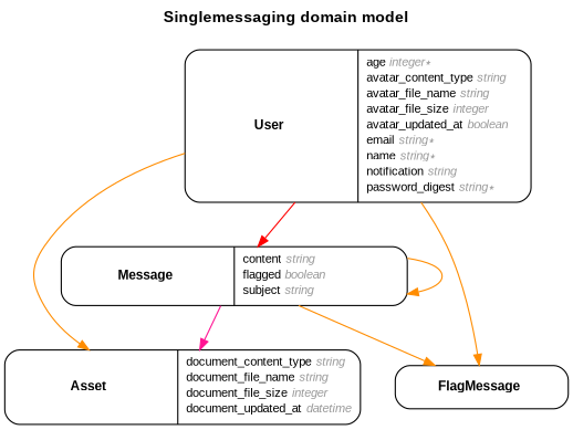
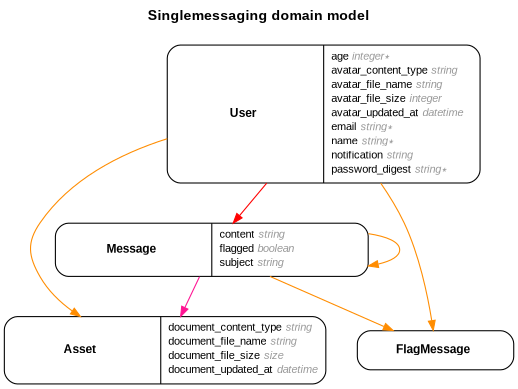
  digraph {
    concentrate=true
    fontname="Arial Bold"
    fontsize=13
    label="Singlemessaging domain model\n\n"
    labelloc=t
    nodesep=0.4
    rankdir=TB
    ranksep=0.5
    node [fontname=Arial fontsize=10 margin="0.07,0.05" penwidth=1.0 shape=Mrecord]
    edge [arrowhead=normal arrowsize=0.9 arrowtail=none color=darkorange dir=both fontname=Arial fontsize=7 labelangle=32 labeldistance=1.8 penwidth=1.0 weight=1]
-   n1 [label=<<table border="0" align="center" cellspacing="0.5" cellpadding="0" width="134">   <tr><td align="center" valign="bottom" width="130"><font face="Arial Bold" point-size="11">Asset</font></td></tr> </table> | <table border="0" align="left" cellspacing="2" cellpadding="0" width="134">   <tr><td align="left" width="130" port="document_content_type">document_content_type <font face="Arial Italic" color="grey60">string</font></td></tr>   <tr><td align="left" width="130" port="document_file_name">document_file_name <font face="Arial Italic" color="grey60">string</font></td></tr>   <tr><td align="left" width="130" port="document_file_size">document_file_size <font face="Arial Italic" color="grey60">integer</font></td></tr>   <tr><td align="left" width="130" port="document_updated_at">document_updated_at <font face="Arial Italic" color="grey60">datetime</font></td></tr> </table> >]
+   n1 [label=<<table border="0" align="center" cellspacing="0.5" cellpadding="0" width="134">   <tr><td align="center" valign="bottom" width="130"><font face="Arial Bold" point-size="11">Asset</font></td></tr> </table> | <table border="0" align="left" cellspacing="2" cellpadding="0" width="134">   <tr><td align="left" width="130" port="document_content_type">document_content_type <font face="Arial Italic" color="grey60">string</font></td></tr>   <tr><td align="left" width="130" port="document_file_name">document_file_name <font face="Arial Italic" color="grey60">string</font></td></tr>   <tr><td align="left" width="130" port="document_file_size">document_file_size <font face="Arial Italic" color="grey60">size</font></td></tr>   <tr><td align="left" width="130" port="document_updated_at">document_updated_at <font face="Arial Italic" color="grey60">datetime</font></td></tr> </table> >]
    n2 [label=<<table border="0" align="center" cellspacing="0.5" cellpadding="0" width="134">   <tr><td align="center" valign="bottom" width="130"><font face="Arial Bold" point-size="11">FlagMessage</font></td></tr> </table> >]
    n3 [label=<<table border="0" align="center" cellspacing="0.5" cellpadding="0" width="134">   <tr><td align="center" valign="bottom" width="130"><font face="Arial Bold" point-size="11">Message</font></td></tr> </table> | <table border="0" align="left" cellspacing="2" cellpadding="0" width="134">   <tr><td align="left" width="130" port="content">content <font face="Arial Italic" color="grey60">string</font></td></tr>   <tr><td align="left" width="130" port="flagged">flagged <font face="Arial Italic" color="grey60">boolean</font></td></tr>   <tr><td align="left" width="130" port="subject">subject <font face="Arial Italic" color="grey60">string</font></td></tr> </table> >]
-   n4 [label=<<table border="0" align="center" cellspacing="0.5" cellpadding="0" width="134">   <tr><td align="center" valign="bottom" width="130"><font face="Arial Bold" point-size="11">User</font></td></tr> </table> | <table border="0" align="left" cellspacing="2" cellpadding="0" width="134">   <tr><td align="left" width="130" port="age">age <font face="Arial Italic" color="grey60">integer ∗</font></td></tr>   <tr><td align="left" width="130" port="avatar_content_type">avatar_content_type <font face="Arial Italic" color="grey60">string</font></td></tr>   <tr><td align="left" width="130" port="avatar_file_name">avatar_file_name <font face="Arial Italic" color="grey60">string</font></td></tr>   <tr><td align="left" width="130" port="avatar_file_size">avatar_file_size <font face="Arial Italic" color="grey60">integer</font></td></tr>   <tr><td align="left" width="130" port="avatar_updated_at">avatar_updated_at <font face="Arial Italic" color="grey60">boolean</font></td></tr>   <tr><td align="left" width="130" port="email">email <font face="Arial Italic" color="grey60">string ∗</font></td></tr>   <tr><td align="left" width="130" port="name">name <font face="Arial Italic" color="grey60">string ∗</font></td></tr>   <tr><td align="left" width="130" port="notification">notification <font face="Arial Italic" color="grey60">string</font></td></tr>   <tr><td align="left" width="130" port="password_digest">password_digest <font face="Arial Italic" color="grey60">string ∗</font></td></tr> </table> >]
+   n4 [label=<<table border="0" align="center" cellspacing="0.5" cellpadding="0" width="134">   <tr><td align="center" valign="bottom" width="130"><font face="Arial Bold" point-size="11">User</font></td></tr> </table> | <table border="0" align="left" cellspacing="2" cellpadding="0" width="134">   <tr><td align="left" width="130" port="age">age <font face="Arial Italic" color="grey60">integer ∗</font></td></tr>   <tr><td align="left" width="130" port="avatar_content_type">avatar_content_type <font face="Arial Italic" color="grey60">string</font></td></tr>   <tr><td align="left" width="130" port="avatar_file_name">avatar_file_name <font face="Arial Italic" color="grey60">string</font></td></tr>   <tr><td align="left" width="130" port="avatar_file_size">avatar_file_size <font face="Arial Italic" color="grey60">integer</font></td></tr>   <tr><td align="left" width="130" port="avatar_updated_at">avatar_updated_at <font face="Arial Italic" color="grey60">datetime</font></td></tr>   <tr><td align="left" width="130" port="email">email <font face="Arial Italic" color="grey60">string ∗</font></td></tr>   <tr><td align="left" width="130" port="name">name <font face="Arial Italic" color="grey60">string ∗</font></td></tr>   <tr><td align="left" width="130" port="notification">notification <font face="Arial Italic" color="grey60">string</font></td></tr>   <tr><td align="left" width="130" port="password_digest">password_digest <font face="Arial Italic" color="grey60">string ∗</font></td></tr> </table> >]
    n3 -> n1 [color=deeppink weight=2]
    n3 -> n2 [weight=2]
    n3 -> n3
    n4 -> n1
    n4 -> n2 [weight=2]
    n4 -> n3 [color=red]
    n4 -> n3 [color=""]
  }
